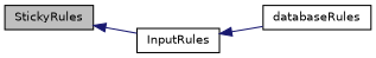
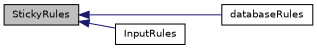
  digraph {
    fontname="DejaVu Sans"
    rankdir=LR
    node [color=black fillcolor=white fontname="DejaVu Sans" fontsize=10 shape=record style=filled]
    edge [color=midnightblue dir=back fontname="DejaVu Sans" fontsize=10 labelfontname=Helvetica labelfontsize=10 style=solid]
    n1 [fillcolor=grey75 fontcolor=black height=0.2 label=StickyRules width=0.4]
    n2 [height=0.2 label=databaseRules width=0.4]
    n3 [height=0.2 label=InputRules width=0.4]
-   n3 -> n2
+   n1 -> n2
    n1 -> n3
  }
